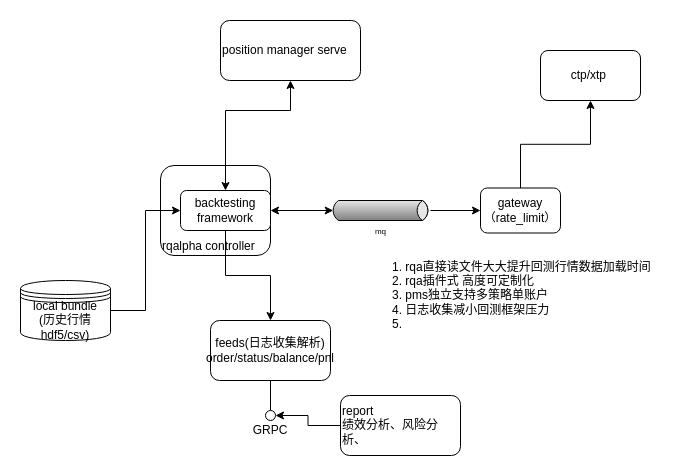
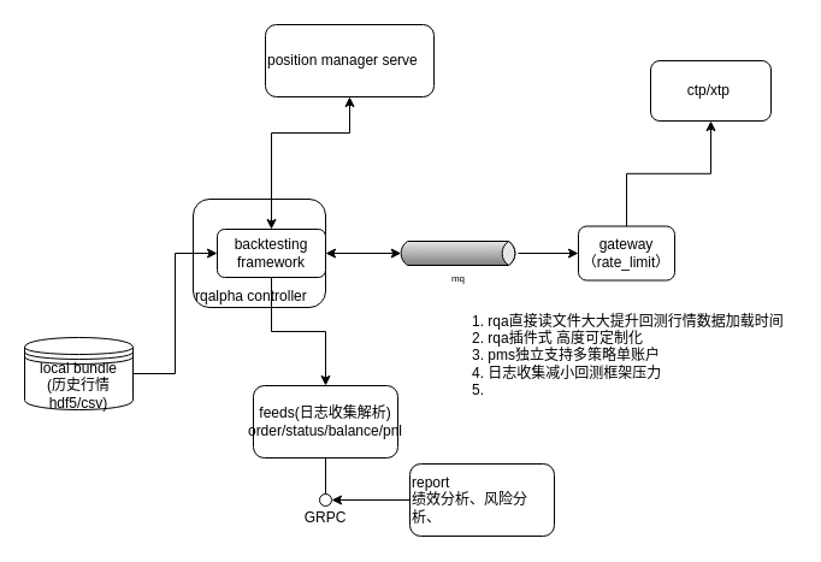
  <mxCell id="0" />
  <mxCell id="1" parent="0" />
  <mxCell id="2" value="local bundle&lt;br&gt;(历史行情hdf5/csv)" style="shape=datastore;whiteSpace=wrap;html=1;" vertex="1" parent="1"><mxGeometry x="20" y="280" width="90" height="60" as="geometry" /></mxCell>
  <mxCell id="3" value="" style="group;verticalAlign=bottom;" vertex="1" connectable="0" parent="1"><mxGeometry x="170" y="160" width="110" height="90" as="geometry" /></mxCell>
  <mxCell id="4" value="rqalpha controller" style="rounded=1;whiteSpace=wrap;html=1;align=left;verticalAlign=bottom;" vertex="1" parent="3"><mxGeometry x="-10" y="5" width="110" height="90" as="geometry" /></mxCell>
  <mxCell id="5" value=" backtesting framework" style="rounded=1;whiteSpace=wrap;html=1;" vertex="1" parent="3"><mxGeometry x="10" y="30" width="90" height="40" as="geometry" /></mxCell>
  <mxCell id="6" style="edgeStyle=orthogonalEdgeStyle;rounded=0;orthogonalLoop=1;jettySize=auto;html=1;exitX=0.5;exitY=1;exitDx=0;exitDy=0;startArrow=classic;startFill=1;endArrow=none;endFill=0;" edge="1" parent="3" source="4" target="4"><mxGeometry relative="1" as="geometry" /></mxCell>
  <mxCell id="7" value="position manager serve" style="rounded=1;whiteSpace=wrap;html=1;align=left;" vertex="1" parent="1"><mxGeometry x="220" y="20" width="140" height="60" as="geometry" /></mxCell>
  <mxCell id="8" style="edgeStyle=orthogonalEdgeStyle;rounded=0;orthogonalLoop=1;jettySize=auto;html=1;entryX=0.5;entryY=1;entryDx=0;entryDy=0;startArrow=classic;startFill=1;exitX=0.5;exitY=0;exitDx=0;exitDy=0;" edge="1" parent="1" source="5" target="7"><mxGeometry relative="1" as="geometry"><Array as="points"><mxPoint x="225" y="110" /><mxPoint x="290" y="110" /></Array></mxGeometry></mxCell>
  <mxCell id="9" style="edgeStyle=orthogonalEdgeStyle;rounded=0;orthogonalLoop=1;jettySize=auto;html=1;entryX=0;entryY=0.5;entryDx=0;entryDy=0;startArrow=none;startFill=0;endArrow=classic;endFill=1;" edge="1" parent="1" source="10" target="20"><mxGeometry relative="1" as="geometry" /></mxCell>
  <mxCell id="10" value="mq" style="strokeWidth=1;outlineConnect=0;dashed=0;align=center;html=1;fontSize=8;shape=mxgraph.eip.messageChannel;verticalLabelPosition=bottom;labelBackgroundColor=#ffffff;verticalAlign=top;" vertex="1" parent="1"><mxGeometry x="330" y="200" width="100" height="20" as="geometry" /></mxCell>
  <mxCell id="11" style="edgeStyle=orthogonalEdgeStyle;rounded=0;orthogonalLoop=1;jettySize=auto;html=1;entryX=0;entryY=0.5;entryDx=2.7;entryDy=0;entryPerimeter=0;startArrow=classic;startFill=1;" edge="1" parent="1" source="5" target="10"><mxGeometry relative="1" as="geometry" /></mxCell>
  <mxCell id="12" value="ctp/xtp&amp;nbsp;" style="rounded=1;whiteSpace=wrap;html=1;align=center;" vertex="1" parent="1"><mxGeometry x="540" y="50" width="100" height="50" as="geometry" /></mxCell>
  <mxCell id="13" style="edgeStyle=orthogonalEdgeStyle;rounded=0;orthogonalLoop=1;jettySize=auto;html=1;entryX=1;entryY=0.5;entryDx=0;entryDy=0;endArrow=none;endFill=0;startArrow=classic;startFill=1;" edge="1" parent="1" source="5" target="2"><mxGeometry relative="1" as="geometry" /></mxCell>
  <mxCell id="14" value="" style="group" vertex="1" connectable="0" parent="1"><mxGeometry x="210" y="320" width="120" height="100" as="geometry" /></mxCell>
  <mxCell id="15" value="feeds(日志收集解析)&lt;br&gt;order/status/balance/pnl" style="rounded=1;whiteSpace=wrap;html=1;align=center;" vertex="1" parent="14"><mxGeometry width="120" height="60" as="geometry" /></mxCell>
  <mxCell id="16" style="edgeStyle=orthogonalEdgeStyle;rounded=0;orthogonalLoop=1;jettySize=auto;html=1;entryX=0.5;entryY=1;entryDx=0;entryDy=0;startArrow=none;startFill=0;endArrow=none;endFill=0;" edge="1" parent="14" source="17" target="15"><mxGeometry relative="1" as="geometry" /></mxCell>
  <mxCell id="17" value="&amp;nbsp; &amp;nbsp; &amp;nbsp; &amp;nbsp; &lt;br&gt;&lt;br&gt;GRPC" style="ellipse;whiteSpace=wrap;html=1;aspect=fixed;align=center;direction=south;" vertex="1" parent="14"><mxGeometry x="55" y="90" width="10" height="10" as="geometry" /></mxCell>
  <mxCell id="18" style="edgeStyle=orthogonalEdgeStyle;rounded=0;orthogonalLoop=1;jettySize=auto;html=1;entryX=0.5;entryY=0;entryDx=0;entryDy=0;startArrow=none;startFill=0;endArrow=classic;endFill=1;" edge="1" parent="1" source="5" target="15"><mxGeometry relative="1" as="geometry" /></mxCell>
  <mxCell id="19" style="edgeStyle=orthogonalEdgeStyle;rounded=0;orthogonalLoop=1;jettySize=auto;html=1;entryX=0.5;entryY=1;entryDx=0;entryDy=0;startArrow=none;startFill=0;endArrow=classic;endFill=1;" edge="1" parent="1" source="20" target="12"><mxGeometry relative="1" as="geometry" /></mxCell>
  <mxCell id="20" value="gateway&lt;br&gt;（rate_limit）" style="rounded=1;whiteSpace=wrap;html=1;align=center;" vertex="1" parent="1"><mxGeometry x="480" y="187.5" width="80" height="45" as="geometry" /></mxCell>
  <mxCell id="21" value="&lt;br&gt;&lt;div&gt;&lt;span&gt;1. rqa直接读文件大大提升回测行情数据加载时间&lt;/span&gt;&lt;/div&gt;&lt;div&gt;&lt;span&gt;2. rqa插件式 高度可定制化&lt;/span&gt;&lt;/div&gt;&lt;div&gt;&lt;span&gt;3. pms独立支持多策略单账户&lt;/span&gt;&lt;/div&gt;&lt;div&gt;&lt;span&gt;4. 日志收集减小回测框架压力&lt;/span&gt;&lt;/div&gt;&lt;div&gt;&lt;span&gt;5.&amp;nbsp;&lt;/span&gt;&lt;/div&gt;&lt;div&gt;&lt;span&gt;&lt;br&gt;&lt;/span&gt;&lt;/div&gt;" style="text;html=1;align=left;verticalAlign=middle;resizable=0;points=[];autosize=1;strokeColor=none;" vertex="1" parent="1"><mxGeometry x="390" y="245" width="270" height="100" as="geometry" /></mxCell>
  <mxCell id="22" style="edgeStyle=orthogonalEdgeStyle;rounded=0;orthogonalLoop=1;jettySize=auto;html=1;entryX=0.5;entryY=0;entryDx=0;entryDy=0;startArrow=none;startFill=0;endArrow=classic;endFill=1;" edge="1" parent="1" source="23" target="17"><mxGeometry relative="1" as="geometry" /></mxCell>
- <mxCell id="23" value="report &lt;br&gt;绩效分析、风险分析、" style="rounded=1;whiteSpace=wrap;html=1;align=left;" vertex="1" parent="1"><mxGeometry x="340" y="395" width="120" height="60" as="geometry" /></mxCell>
+ <mxCell id="23" value="report &lt;br&gt;绩效分析、风险分析、" style="rounded=1;whiteSpace=wrap;html=1;align=left;" vertex="1" parent="1"><mxGeometry x="340" y="385" width="120" height="60" as="geometry" /></mxCell>
